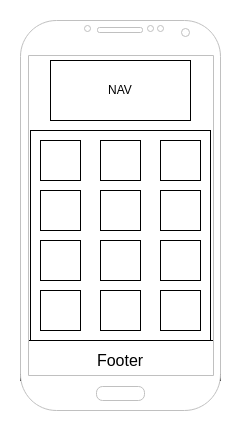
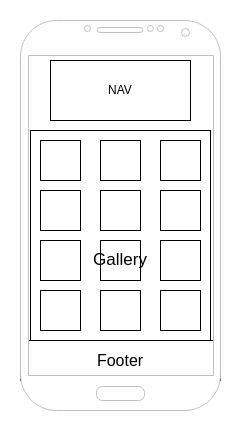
  <mxCell id="0" />
  <mxCell id="1" parent="0" />
  <mxCell id="2" value="" style="rounded=0;whiteSpace=wrap;html=1;" vertex="1" parent="1"><mxGeometry x="30" y="130" width="180" height="220" as="geometry" /></mxCell>
  <mxCell id="3" value="" style="rounded=0;whiteSpace=wrap;html=1;" vertex="1" parent="1"><mxGeometry x="50" y="60" width="140" height="60" as="geometry" /></mxCell>
  <mxCell id="4" value="NAV" style="text;html=1;strokeColor=none;fillColor=none;align=center;verticalAlign=middle;whiteSpace=wrap;rounded=0;" vertex="1" parent="1"><mxGeometry x="100" y="80" width="40" height="20" as="geometry" /></mxCell>
  <mxCell id="5" value="" style="rounded=0;whiteSpace=wrap;html=1;" vertex="1" parent="1"><mxGeometry x="20" y="340" width="200" height="40" as="geometry" /></mxCell>
  <mxCell id="6" value="&lt;font style=&quot;font-size: 16px&quot;&gt;Footer&lt;/font&gt;" style="text;html=1;strokeColor=none;fillColor=none;align=center;verticalAlign=middle;whiteSpace=wrap;rounded=0;" vertex="1" parent="1"><mxGeometry x="100" y="350" width="40" height="20" as="geometry" /></mxCell>
  <mxCell id="7" value="" style="verticalLabelPosition=bottom;verticalAlign=top;html=1;shadow=0;dashed=0;strokeWidth=1;shape=mxgraph.android.phone2;fillColor=#ffffff;strokeColor=#c0c0c0;" vertex="1" parent="1"><mxGeometry x="20" y="20" width="200" height="390" as="geometry" /></mxCell>
  <mxCell id="8" value="" style="rounded=0;whiteSpace=wrap;html=1;" vertex="1" parent="1"><mxGeometry x="40" y="140" width="40" height="40" as="geometry" /></mxCell>
  <mxCell id="9" value="" style="rounded=0;whiteSpace=wrap;html=1;" vertex="1" parent="1"><mxGeometry x="100" y="140" width="40" height="40" as="geometry" /></mxCell>
  <mxCell id="10" value="" style="rounded=0;whiteSpace=wrap;html=1;" vertex="1" parent="1"><mxGeometry x="40" y="190" width="40" height="40" as="geometry" /></mxCell>
  <mxCell id="11" value="" style="rounded=0;whiteSpace=wrap;html=1;" vertex="1" parent="1"><mxGeometry x="100" y="190" width="40" height="40" as="geometry" /></mxCell>
  <mxCell id="12" value="" style="rounded=0;whiteSpace=wrap;html=1;" vertex="1" parent="1"><mxGeometry x="160" y="140" width="40" height="40" as="geometry" /></mxCell>
  <mxCell id="13" value="" style="rounded=0;whiteSpace=wrap;html=1;" vertex="1" parent="1"><mxGeometry x="160" y="190" width="40" height="40" as="geometry" /></mxCell>
  <mxCell id="14" value="" style="rounded=0;whiteSpace=wrap;html=1;" vertex="1" parent="1"><mxGeometry x="40" y="240" width="40" height="40" as="geometry" /></mxCell>
  <mxCell id="15" value="" style="rounded=0;whiteSpace=wrap;html=1;" vertex="1" parent="1"><mxGeometry x="100" y="240" width="40" height="40" as="geometry" /></mxCell>
  <mxCell id="16" value="" style="rounded=0;whiteSpace=wrap;html=1;" vertex="1" parent="1"><mxGeometry x="160" y="240" width="40" height="40" as="geometry" /></mxCell>
  <mxCell id="17" value="" style="rounded=0;whiteSpace=wrap;html=1;" vertex="1" parent="1"><mxGeometry x="160" y="290" width="40" height="40" as="geometry" /></mxCell>
  <mxCell id="18" value="" style="rounded=0;whiteSpace=wrap;html=1;" vertex="1" parent="1"><mxGeometry x="100" y="290" width="40" height="40" as="geometry" /></mxCell>
  <mxCell id="19" value="" style="rounded=0;whiteSpace=wrap;html=1;" vertex="1" parent="1"><mxGeometry x="40" y="290" width="40" height="40" as="geometry" /></mxCell>
+ <mxCell id="20" value="&lt;font style=&quot;font-size: 17px&quot;&gt;Gallery&lt;/font&gt;" style="text;html=1;strokeColor=none;fillColor=none;align=center;verticalAlign=middle;whiteSpace=wrap;rounded=0;" vertex="1" parent="1"><mxGeometry x="100" y="250" width="40" height="20" as="geometry" /></mxCell>
